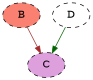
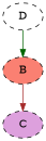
  digraph {
    node [style="dashed,filled"]
    B [fillcolor=salmon]
    C [fillcolor=plum]
    D [fillcolor=white]
    B -> C [color=brown]
-   D -> C [color=darkgreen]
+   D -> B [color=darkgreen]
  }
